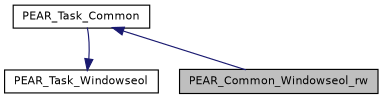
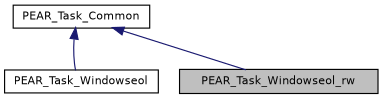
  digraph {
    node [color=black fillcolor=white fontname=Helvetica fontsize=10 shape=record style=filled]
    edge [color=midnightblue dir=back fontname=Helvetica fontsize=10 labelfontname=Helvetica labelfontsize=10 style=solid]
-   n1 [fillcolor=grey75 fontcolor=black height=0.2 label=PEAR_Common_Windowseol_rw width=0.4]
+   n1 [fillcolor=grey75 fontcolor=black height=0.2 label=PEAR_Task_Windowseol_rw width=0.4]
    n2 [height=0.2 label=PEAR_Task_Windowseol width=0.4]
    n3 [height=0.2 label=PEAR_Task_Common width=0.4]
    n3 -> n1
-   n2 -> n3
+   n3 -> n2
  }
